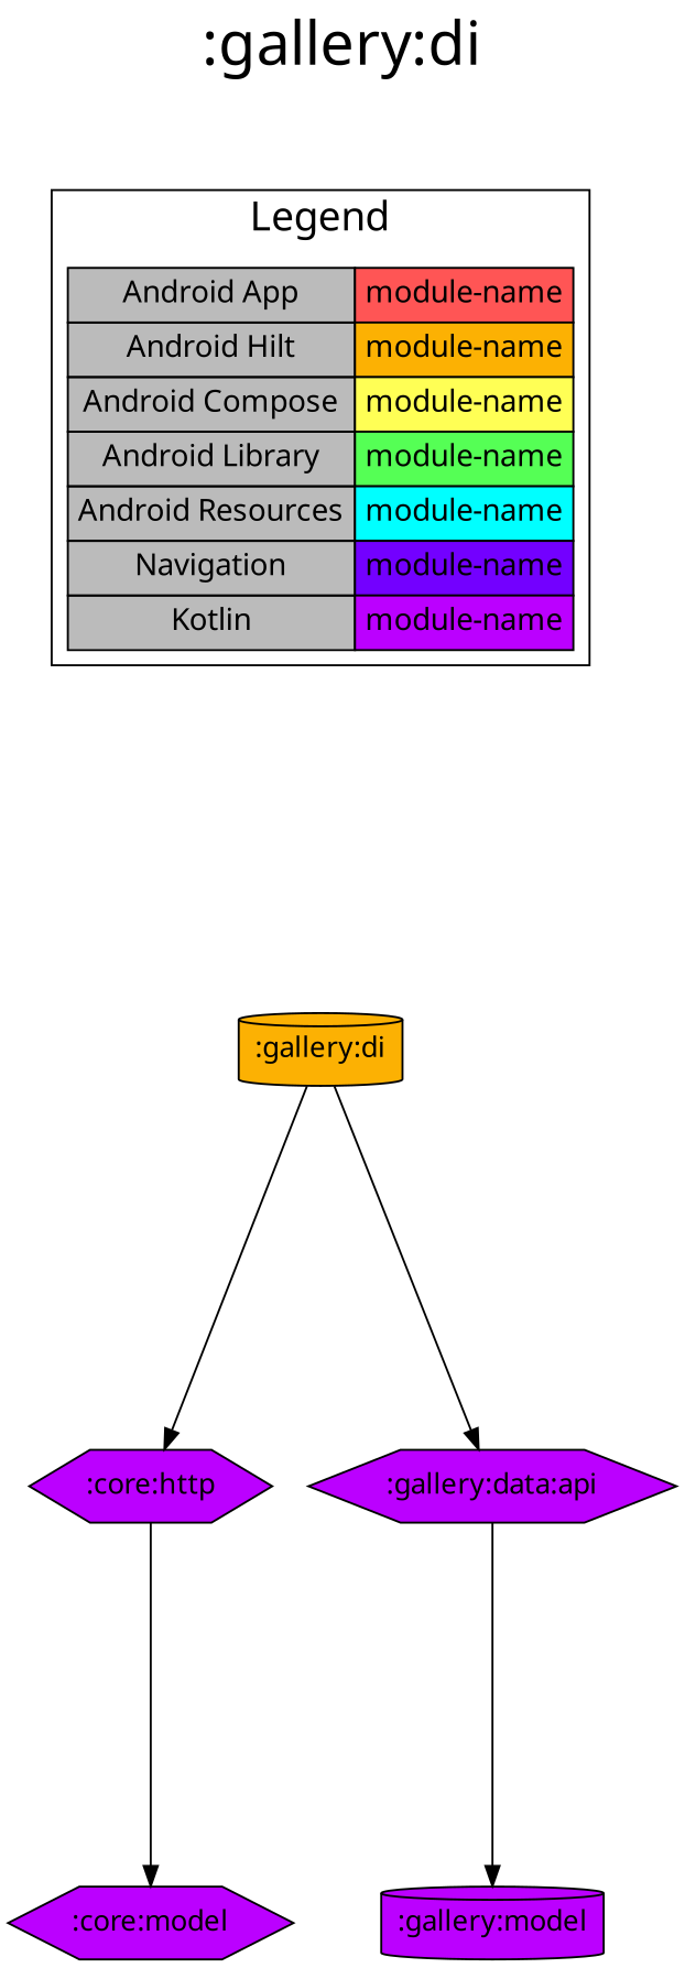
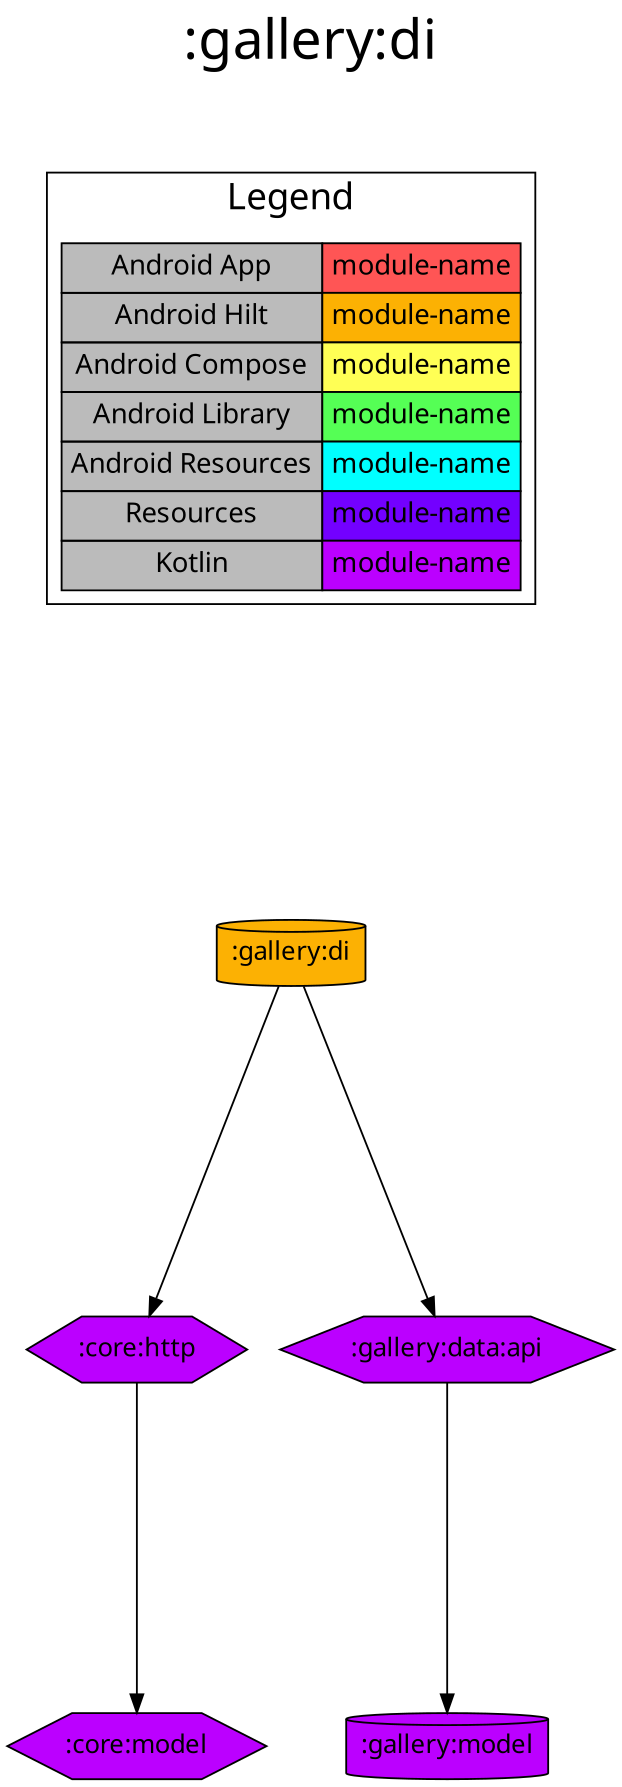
  digraph {
    fontsize=30
    label=":gallery:di"
    labelloc=t
    rankdir=TB
    ranksep=2.5
    fontname="Noto Sans"
    node [fillcolor="#BB00FF" shape=hexagon style=filled fontname="Noto Sans"]
    edge [dir=forward fontname="Noto Sans"]
    ":gallery:di" [fillcolor="#FCB103" shape=cylinder]
-   n2 [fillcolor="#bbbbbb" fontsize=15 label=< <TABLE BORDER="0" CELLBORDER="1" CELLSPACING="0" CELLPADDING="4"> <TR><TD>Android App</TD><TD BGCOLOR="#FF5555">module-name</TD></TR> <TR><TD>Android Hilt</TD><TD BGCOLOR="#FCB103">module-name</TD></TR> <TR><TD>Android Compose</TD><TD BGCOLOR="#FFFF55">module-name</TD></TR> <TR><TD>Android Library</TD><TD BGCOLOR="#55FF55">module-name</TD></TR> <TR><TD>Android Resources</TD><TD BGCOLOR="#00FFFF">module-name</TD></TR> <TR><TD>Navigation</TD><TD BGCOLOR="#7300FF">module-name</TD></TR> <TR><TD>Kotlin</TD><TD BGCOLOR="#BB00FF">module-name</TD></TR> </TABLE> > margin=0 shape=none]
+   n2 [fillcolor="#bbbbbb" fontsize=15 label=< <TABLE BORDER="0" CELLBORDER="1" CELLSPACING="0" CELLPADDING="4"> <TR><TD>Android App</TD><TD BGCOLOR="#FF5555">module-name</TD></TR> <TR><TD>Android Hilt</TD><TD BGCOLOR="#FCB103">module-name</TD></TR> <TR><TD>Android Compose</TD><TD BGCOLOR="#FFFF55">module-name</TD></TR> <TR><TD>Android Library</TD><TD BGCOLOR="#55FF55">module-name</TD></TR> <TR><TD>Android Resources</TD><TD BGCOLOR="#00FFFF">module-name</TD></TR> <TR><TD>Resources</TD><TD BGCOLOR="#7300FF">module-name</TD></TR> <TR><TD>Kotlin</TD><TD BGCOLOR="#BB00FF">module-name</TD></TR> </TABLE> > margin=0 shape=none]
    ":core:http"
    ":gallery:data:api"
    ":core:model"
    ":gallery:model" [shape=cylinder]
    subgraph sub_1 {
      rank=same
      ":gallery:di"
    }
    subgraph cluster_2 {
      fontsize=20
      label=Legend
      n2
    }
    ":gallery:di" -> ":core:http"
    ":gallery:di" -> ":gallery:data:api"
    n2 -> ":gallery:di" [style=invis]
    ":core:http" -> ":core:model"
    ":gallery:data:api" -> ":gallery:model"
  }
